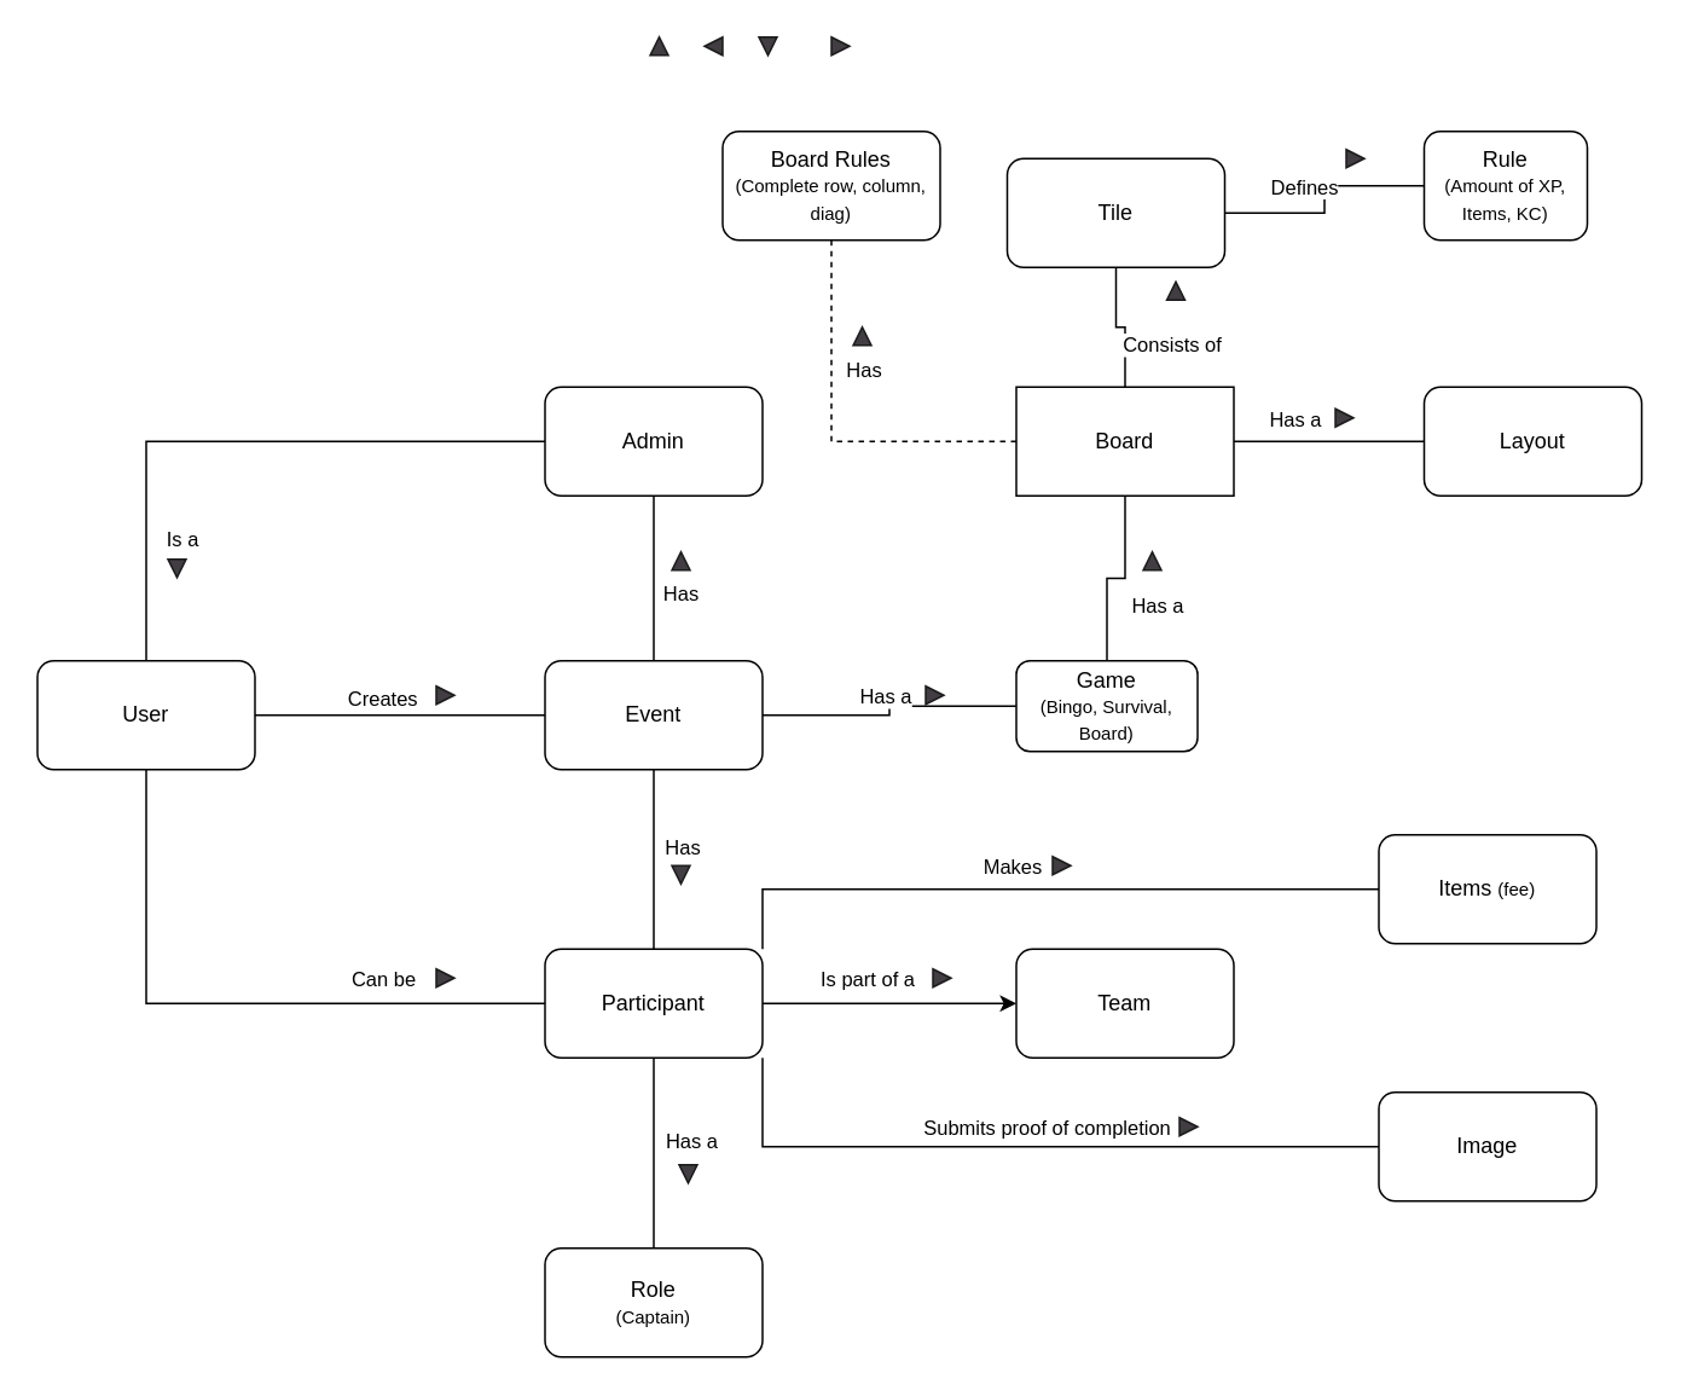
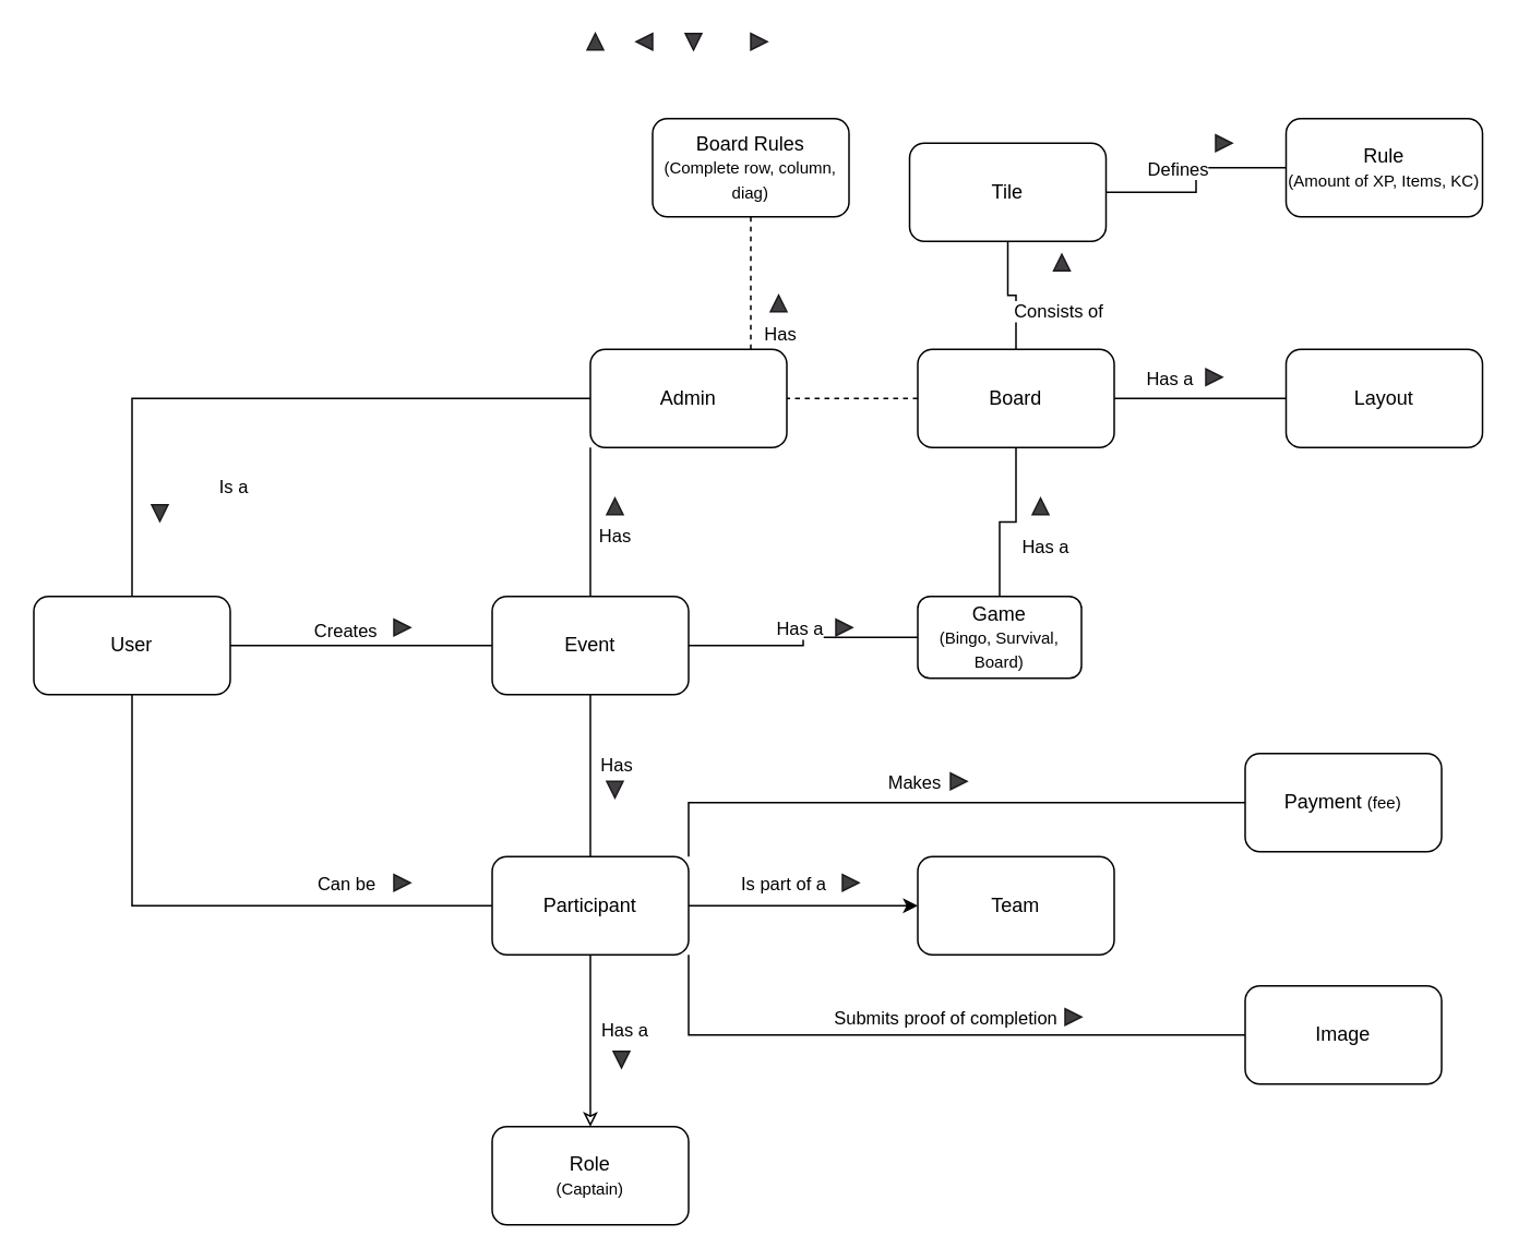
  <mxCell id="0" />
  <mxCell id="1" parent="0" />
  <mxCell id="2" style="edgeStyle=orthogonalEdgeStyle;rounded=0;orthogonalLoop=1;jettySize=auto;html=1;exitX=0.5;exitY=1;exitDx=0;exitDy=0;endArrow=none;endFill=0;" parent="1" source="6" target="26" edge="1"><mxGeometry relative="1" as="geometry" /></mxCell>
  <mxCell id="3" value="Has" style="edgeLabel;html=1;align=center;verticalAlign=middle;resizable=0;points=[];" parent="2" vertex="1" connectable="0"><mxGeometry x="-0.161" y="1" relative="1" as="geometry"><mxPoint x="14" as="offset" /></mxGeometry></mxCell>
  <mxCell id="4" value="" style="edgeStyle=orthogonalEdgeStyle;rounded=0;orthogonalLoop=1;jettySize=auto;html=1;endArrow=none;endFill=0;" parent="1" source="6" target="39" edge="1"><mxGeometry relative="1" as="geometry"><Array as="points"><mxPoint x="360" y="294" /><mxPoint x="360" y="294" /></Array></mxGeometry></mxCell>
  <mxCell id="5" value="Has" style="edgeLabel;html=1;align=center;verticalAlign=middle;resizable=0;points=[];" parent="4" vertex="1" connectable="0"><mxGeometry x="0.26" relative="1" as="geometry"><mxPoint x="14" y="19" as="offset" /></mxGeometry></mxCell>
  <mxCell id="6" value="Event" style="rounded=1;whiteSpace=wrap;html=1;" parent="1" vertex="1"><mxGeometry x="300" y="364" width="120" height="60" as="geometry" /></mxCell>
  <mxCell id="7" style="edgeStyle=orthogonalEdgeStyle;rounded=0;orthogonalLoop=1;jettySize=auto;html=1;exitX=1;exitY=0.5;exitDx=0;exitDy=0;entryX=0;entryY=0.5;entryDx=0;entryDy=0;endArrow=none;endFill=0;" parent="1" source="11" target="6" edge="1"><mxGeometry relative="1" as="geometry" /></mxCell>
  <mxCell id="8" value="Creates&amp;nbsp;" style="edgeLabel;html=1;align=center;verticalAlign=middle;resizable=0;points=[];" parent="7" vertex="1" connectable="0"><mxGeometry x="-0.28" y="-1" relative="1" as="geometry"><mxPoint x="13" y="-11" as="offset" /></mxGeometry></mxCell>
  <mxCell id="9" style="edgeStyle=orthogonalEdgeStyle;rounded=0;orthogonalLoop=1;jettySize=auto;html=1;exitX=0.5;exitY=1;exitDx=0;exitDy=0;entryX=0;entryY=0.5;entryDx=0;entryDy=0;endArrow=none;endFill=0;" parent="1" source="11" target="26" edge="1"><mxGeometry relative="1" as="geometry" /></mxCell>
  <mxCell id="10" value="Can be" style="edgeLabel;html=1;align=center;verticalAlign=middle;resizable=0;points=[];" parent="9" vertex="1" connectable="0"><mxGeometry x="-0.414" y="-1" relative="1" as="geometry"><mxPoint x="131" y="13" as="offset" /></mxGeometry></mxCell>
  <mxCell id="11" value="User" style="rounded=1;whiteSpace=wrap;html=1;" parent="1" vertex="1"><mxGeometry x="20" y="364" width="120" height="60" as="geometry" /></mxCell>
  <mxCell id="12" style="edgeStyle=orthogonalEdgeStyle;rounded=0;orthogonalLoop=1;jettySize=auto;html=1;exitX=0;exitY=0.5;exitDx=0;exitDy=0;entryX=1;entryY=0.5;entryDx=0;entryDy=0;endArrow=none;endFill=0;" parent="1" source="14" target="6" edge="1"><mxGeometry relative="1" as="geometry" /></mxCell>
  <mxCell id="13" value="Has a" style="edgeLabel;html=1;align=center;verticalAlign=middle;resizable=0;points=[];" parent="12" vertex="1" connectable="0"><mxGeometry x="0.198" y="2" relative="1" as="geometry"><mxPoint x="9" y="-13" as="offset" /></mxGeometry></mxCell>
  <mxCell id="14" value="Game&lt;br&gt;&lt;font style=&quot;font-size: 10px;&quot;&gt;(Bingo, Survival, Board)&lt;/font&gt;" style="rounded=1;whiteSpace=wrap;html=1;" parent="1" vertex="1"><mxGeometry x="560" y="364" width="100" height="50" as="geometry" /></mxCell>
  <mxCell id="15" value="" style="edgeStyle=orthogonalEdgeStyle;rounded=0;orthogonalLoop=1;jettySize=auto;html=1;endArrow=none;endFill=0;entryX=0;entryY=0.5;entryDx=0;entryDy=0;" parent="1" source="17" target="36" edge="1"><mxGeometry relative="1" as="geometry" /></mxCell>
  <mxCell id="16" value="Defines" style="edgeLabel;html=1;align=center;verticalAlign=middle;resizable=0;points=[];" parent="15" vertex="1" connectable="0"><mxGeometry x="-0.328" y="1" relative="1" as="geometry"><mxPoint x="1" y="-14" as="offset" /></mxGeometry></mxCell>
  <mxCell id="17" value="Tile" style="rounded=1;whiteSpace=wrap;html=1;" parent="1" vertex="1"><mxGeometry x="555" y="87" width="120" height="60" as="geometry" /></mxCell>
- <mxCell id="18" style="edgeStyle=orthogonalEdgeStyle;rounded=0;orthogonalLoop=1;jettySize=auto;html=1;exitX=0.5;exitY=1;exitDx=0;exitDy=0;endArrow=none;endFill=0;entryX=0.5;entryY=0;entryDx=0;entryDy=0;" parent="1" source="26" target="52" edge="1"><mxGeometry relative="1" as="geometry"><mxPoint x="360" y="662" as="targetPoint" /></mxGeometry></mxCell>
+ <mxCell id="18" style="edgeStyle=orthogonalEdgeStyle;rounded=0;orthogonalLoop=1;jettySize=auto;html=1;exitX=0.5;exitY=1;exitDx=0;exitDy=0;endArrow=classic;endFill=0;entryX=0.5;entryY=0;entryDx=0;entryDy=0;" parent="1" source="26" target="52" edge="1"><mxGeometry relative="1" as="geometry"><mxPoint x="360" y="662" as="targetPoint" /></mxGeometry></mxCell>
  <mxCell id="19" value="Has a" style="edgeLabel;html=1;align=center;verticalAlign=middle;resizable=0;points=[];" parent="18" vertex="1" connectable="0"><mxGeometry x="-0.206" relative="1" as="geometry"><mxPoint x="20" y="3" as="offset" /></mxGeometry></mxCell>
  <mxCell id="20" style="edgeStyle=orthogonalEdgeStyle;rounded=0;orthogonalLoop=1;jettySize=auto;html=1;exitX=1;exitY=0.5;exitDx=0;exitDy=0;" parent="1" source="26" target="50" edge="1"><mxGeometry relative="1" as="geometry" /></mxCell>
  <mxCell id="21" value="Is part of a" style="edgeLabel;html=1;align=center;verticalAlign=middle;resizable=0;points=[];" parent="20" vertex="1" connectable="0"><mxGeometry x="0.263" y="-1" relative="1" as="geometry"><mxPoint x="-31" y="-15" as="offset" /></mxGeometry></mxCell>
  <mxCell id="22" style="edgeStyle=orthogonalEdgeStyle;rounded=0;orthogonalLoop=1;jettySize=auto;html=1;exitX=1;exitY=1;exitDx=0;exitDy=0;entryX=0;entryY=0.5;entryDx=0;entryDy=0;endArrow=none;endFill=0;" edge="1" parent="1" source="26" target="61"><mxGeometry relative="1" as="geometry"><mxPoint x="644.724" y="685.172" as="targetPoint" /></mxGeometry></mxCell>
  <mxCell id="23" value="Submits proof of completion" style="edgeLabel;html=1;align=center;verticalAlign=middle;resizable=0;points=[];" vertex="1" connectable="0" parent="22"><mxGeometry x="0.056" y="-1" relative="1" as="geometry"><mxPoint y="-12" as="offset" /></mxGeometry></mxCell>
  <mxCell id="24" style="edgeStyle=orthogonalEdgeStyle;rounded=0;orthogonalLoop=1;jettySize=auto;html=1;exitX=1;exitY=0;exitDx=0;exitDy=0;entryX=0;entryY=0.5;entryDx=0;entryDy=0;endArrow=none;endFill=0;" edge="1" parent="1" source="26" target="63"><mxGeometry relative="1" as="geometry"><mxPoint x="758.517" y="466.552" as="targetPoint" /></mxGeometry></mxCell>
  <mxCell id="25" value="Makes" style="edgeLabel;html=1;align=center;verticalAlign=middle;resizable=0;points=[];" vertex="1" connectable="0" parent="24"><mxGeometry x="-0.177" y="1" relative="1" as="geometry"><mxPoint x="17" y="-12" as="offset" /></mxGeometry></mxCell>
  <mxCell id="26" value="Participant" style="rounded=1;whiteSpace=wrap;html=1;" parent="1" vertex="1"><mxGeometry x="300" y="523" width="120" height="60" as="geometry" /></mxCell>
  <mxCell id="27" style="edgeStyle=orthogonalEdgeStyle;rounded=0;orthogonalLoop=1;jettySize=auto;html=1;exitX=0.5;exitY=1;exitDx=0;exitDy=0;endArrow=none;endFill=0;" parent="1" source="35" target="14" edge="1"><mxGeometry relative="1" as="geometry" /></mxCell>
  <mxCell id="28" value="Has a" style="edgeLabel;html=1;align=center;verticalAlign=middle;resizable=0;points=[];" parent="27" vertex="1" connectable="0"><mxGeometry x="-0.179" relative="1" as="geometry"><mxPoint x="17" y="19" as="offset" /></mxGeometry></mxCell>
  <mxCell id="29" value="" style="edgeStyle=orthogonalEdgeStyle;rounded=0;orthogonalLoop=1;jettySize=auto;html=1;endArrow=none;endFill=0;" edge="1" parent="1" source="35" target="57"><mxGeometry relative="1" as="geometry" /></mxCell>
  <mxCell id="30" value="Has a" style="edgeLabel;html=1;align=center;verticalAlign=middle;resizable=0;points=[];" vertex="1" connectable="0" parent="29"><mxGeometry x="-0.274" relative="1" as="geometry"><mxPoint x="-5" y="-13" as="offset" /></mxGeometry></mxCell>
  <mxCell id="31" style="edgeStyle=orthogonalEdgeStyle;rounded=0;orthogonalLoop=1;jettySize=auto;html=1;exitX=0.5;exitY=0;exitDx=0;exitDy=0;entryX=0.5;entryY=1;entryDx=0;entryDy=0;endArrow=none;endFill=0;" edge="1" parent="1" source="35" target="17"><mxGeometry relative="1" as="geometry" /></mxCell>
  <mxCell id="32" value="Consists of" style="edgeLabel;html=1;align=center;verticalAlign=middle;resizable=0;points=[];" vertex="1" connectable="0" parent="31"><mxGeometry x="0.148" y="2" relative="1" as="geometry"><mxPoint x="32" y="12" as="offset" /></mxGeometry></mxCell>
  <mxCell id="33" value="" style="edgeStyle=orthogonalEdgeStyle;rounded=0;orthogonalLoop=1;jettySize=auto;html=1;endArrow=none;endFill=0;dashed=1;" edge="1" parent="1" source="35" target="59"><mxGeometry relative="1" as="geometry" /></mxCell>
  <mxCell id="34" value="Has" style="edgeLabel;html=1;align=center;verticalAlign=middle;resizable=0;points=[];" vertex="1" connectable="0" parent="33"><mxGeometry x="0.281" relative="1" as="geometry"><mxPoint x="17" y="-6" as="offset" /></mxGeometry></mxCell>
- <mxCell id="35" value="Board" style="whiteSpace=wrap;html=1;rounded=0;" parent="1" vertex="1"><mxGeometry x="560" y="213" width="120" height="60" as="geometry" /></mxCell>
- <mxCell id="36" value="Rule&lt;br&gt;&lt;font style=&quot;font-size: 10px;&quot;&gt;(Amount of XP, Items, KC)&lt;/font&gt;" style="rounded=1;whiteSpace=wrap;html=1;" parent="1" vertex="1"><mxGeometry x="785" y="72" width="90" height="60" as="geometry" /></mxCell>
+ <mxCell id="35" value="Board" style="rounded=1;whiteSpace=wrap;html=1;" parent="1" vertex="1"><mxGeometry x="560" y="213" width="120" height="60" as="geometry" /></mxCell>
+ <mxCell id="36" value="Rule&lt;br&gt;&lt;font style=&quot;font-size: 10px;&quot;&gt;(Amount of XP, Items, KC)&lt;/font&gt;" style="rounded=1;whiteSpace=wrap;html=1;" parent="1" vertex="1"><mxGeometry x="785" y="72" width="120" height="60" as="geometry" /></mxCell>
  <mxCell id="37" style="edgeStyle=orthogonalEdgeStyle;rounded=0;orthogonalLoop=1;jettySize=auto;html=1;exitX=0;exitY=0.5;exitDx=0;exitDy=0;entryX=0.5;entryY=0;entryDx=0;entryDy=0;endArrow=none;endFill=0;" parent="1" source="39" target="11" edge="1"><mxGeometry relative="1" as="geometry" /></mxCell>
  <mxCell id="38" value="Is a" style="edgeLabel;html=1;align=center;verticalAlign=middle;resizable=0;points=[];" parent="37" vertex="1" connectable="0"><mxGeometry x="-0.411" relative="1" as="geometry"><mxPoint x="-101" y="53" as="offset" /></mxGeometry></mxCell>
- <mxCell id="39" value="Admin" style="rounded=1;whiteSpace=wrap;html=1;" parent="1" vertex="1"><mxGeometry x="300" y="213" width="120" height="60" as="geometry" /></mxCell>
+ <mxCell id="39" value="Admin" style="rounded=1;whiteSpace=wrap;html=1;" parent="1" vertex="1"><mxGeometry x="360" y="213" width="120" height="60" as="geometry" /></mxCell>
  <mxCell id="40" value="" style="triangle;whiteSpace=wrap;html=1;fillColor=#413D42;strokeColor=#1A1A1A;" parent="1" vertex="1"><mxGeometry x="458" y="20" width="10" height="10" as="geometry" /></mxCell>
  <mxCell id="41" value="" style="triangle;whiteSpace=wrap;html=1;fillColor=#413D42;strokeColor=#1A1A1A;rotation=-180;" parent="1" vertex="1"><mxGeometry x="388" y="20" width="10" height="10" as="geometry" /></mxCell>
  <mxCell id="42" value="" style="triangle;whiteSpace=wrap;html=1;fillColor=#413D42;strokeColor=#1A1A1A;rotation=90;" parent="1" vertex="1"><mxGeometry x="418" y="20" width="10" height="10" as="geometry" /></mxCell>
  <mxCell id="43" value="" style="triangle;whiteSpace=wrap;html=1;fillColor=#413D42;strokeColor=#1A1A1A;rotation=-90;" parent="1" vertex="1"><mxGeometry x="358" y="20" width="10" height="10" as="geometry" /></mxCell>
  <mxCell id="44" value="" style="triangle;whiteSpace=wrap;html=1;fillColor=#413D42;strokeColor=#1A1A1A;" parent="1" vertex="1"><mxGeometry x="240" y="378" width="10" height="10" as="geometry" /></mxCell>
  <mxCell id="45" value="" style="triangle;whiteSpace=wrap;html=1;fillColor=#413D42;strokeColor=#1A1A1A;" parent="1" vertex="1"><mxGeometry x="240" y="534" width="10" height="10" as="geometry" /></mxCell>
  <mxCell id="46" value="" style="triangle;whiteSpace=wrap;html=1;fillColor=#413D42;strokeColor=#1A1A1A;rotation=90;" parent="1" vertex="1"><mxGeometry x="370" y="477" width="10" height="10" as="geometry" /></mxCell>
  <mxCell id="47" value="" style="triangle;whiteSpace=wrap;html=1;fillColor=#413D42;strokeColor=#1A1A1A;" parent="1" vertex="1"><mxGeometry x="510" y="378" width="10" height="10" as="geometry" /></mxCell>
  <mxCell id="48" value="" style="triangle;whiteSpace=wrap;html=1;fillColor=#413D42;strokeColor=#1A1A1A;rotation=-90;" parent="1" vertex="1"><mxGeometry x="630" y="304" width="10" height="10" as="geometry" /></mxCell>
  <mxCell id="49" value="" style="triangle;whiteSpace=wrap;html=1;fillColor=#413D42;strokeColor=#1A1A1A;rotation=-90;" parent="1" vertex="1"><mxGeometry x="370" y="304" width="10" height="10" as="geometry" /></mxCell>
  <mxCell id="50" value="Team" style="rounded=1;whiteSpace=wrap;html=1;" parent="1" vertex="1"><mxGeometry x="560" y="523" width="120" height="60" as="geometry" /></mxCell>
  <mxCell id="51" value="" style="triangle;whiteSpace=wrap;html=1;fillColor=#413D42;strokeColor=#1A1A1A;rotation=90;" parent="1" vertex="1"><mxGeometry x="92" y="308" width="10" height="10" as="geometry" /></mxCell>
  <mxCell id="52" value="Role&lt;br&gt;&lt;font style=&quot;font-size: 10px;&quot;&gt;(Captain)&lt;/font&gt;" style="whiteSpace=wrap;html=1;rounded=1;" parent="1" vertex="1"><mxGeometry x="300" y="688" width="120" height="60" as="geometry" /></mxCell>
  <mxCell id="53" value="" style="triangle;whiteSpace=wrap;html=1;fillColor=#413D42;strokeColor=#1A1A1A;" parent="1" vertex="1"><mxGeometry x="742" y="82" width="10" height="10" as="geometry" /></mxCell>
  <mxCell id="54" value="" style="triangle;whiteSpace=wrap;html=1;fillColor=#413D42;strokeColor=#1A1A1A;rotation=-90;" parent="1" vertex="1"><mxGeometry x="643" y="155" width="10" height="10" as="geometry" /></mxCell>
  <mxCell id="55" value="" style="triangle;whiteSpace=wrap;html=1;fillColor=#413D42;strokeColor=#1A1A1A;rotation=90;" parent="1" vertex="1"><mxGeometry x="374" y="642" width="10" height="10" as="geometry" /></mxCell>
  <mxCell id="56" value="" style="triangle;whiteSpace=wrap;html=1;fillColor=#413D42;strokeColor=#1A1A1A;" parent="1" vertex="1"><mxGeometry x="514" y="534" width="10" height="10" as="geometry" /></mxCell>
  <mxCell id="57" value="Layout" style="rounded=1;whiteSpace=wrap;html=1;" vertex="1" parent="1"><mxGeometry x="785" y="213" width="120" height="60" as="geometry" /></mxCell>
  <mxCell id="58" value="" style="triangle;whiteSpace=wrap;html=1;fillColor=#413D42;strokeColor=#1A1A1A;" vertex="1" parent="1"><mxGeometry x="736" y="225" width="10" height="10" as="geometry" /></mxCell>
  <mxCell id="59" value="Board Rules&lt;br&gt;&lt;font style=&quot;font-size: 10px;&quot;&gt;(Complete row, column, diag)&lt;/font&gt;" style="rounded=1;whiteSpace=wrap;html=1;" vertex="1" parent="1"><mxGeometry x="398" y="72" width="120" height="60" as="geometry" /></mxCell>
  <mxCell id="60" value="" style="triangle;whiteSpace=wrap;html=1;fillColor=#413D42;strokeColor=#1A1A1A;rotation=-90;" vertex="1" parent="1"><mxGeometry x="470" y="180" width="10" height="10" as="geometry" /></mxCell>
  <mxCell id="61" value="Image" style="rounded=1;whiteSpace=wrap;html=1;" vertex="1" parent="1"><mxGeometry x="760" y="602" width="120" height="60" as="geometry" /></mxCell>
  <mxCell id="62" value="" style="triangle;whiteSpace=wrap;html=1;fillColor=#413D42;strokeColor=#1A1A1A;" vertex="1" parent="1"><mxGeometry x="650" y="616" width="10" height="10" as="geometry" /></mxCell>
- <mxCell id="63" value="Items &lt;font style=&quot;font-size: 10px;&quot;&gt;(fee)&lt;/font&gt;" style="rounded=1;whiteSpace=wrap;html=1;" vertex="1" parent="1"><mxGeometry x="760" y="460" width="120" height="60" as="geometry" /></mxCell>
+ <mxCell id="63" value="Payment &lt;font style=&quot;font-size: 10px;&quot;&gt;(fee)&lt;/font&gt;" style="rounded=1;whiteSpace=wrap;html=1;" vertex="1" parent="1"><mxGeometry x="760" y="460" width="120" height="60" as="geometry" /></mxCell>
  <mxCell id="64" value="" style="triangle;whiteSpace=wrap;html=1;fillColor=#413D42;strokeColor=#1A1A1A;" vertex="1" parent="1"><mxGeometry x="580" y="472" width="10" height="10" as="geometry" /></mxCell>
